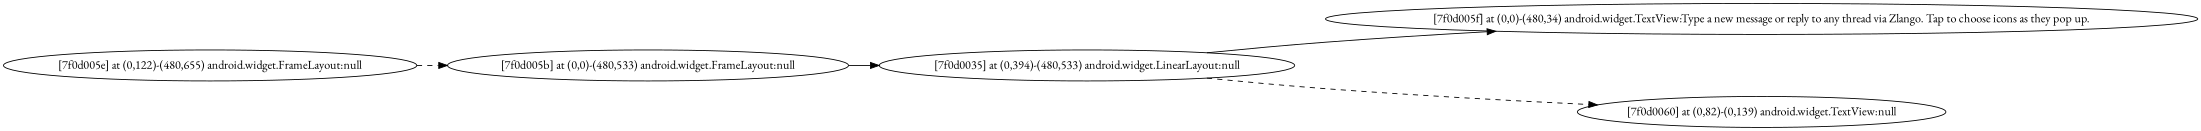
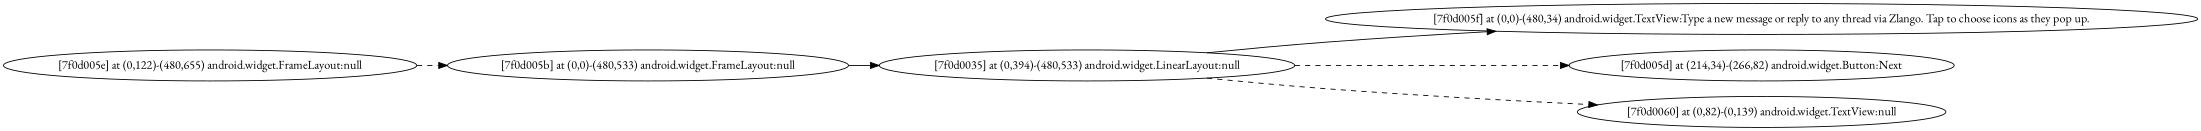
  strict digraph {
    rankdir=LR
    fontname="EB Garamond"
    node [fontname="EB Garamond"]
    edge [style=dashed fontname="EB Garamond"]
    n1 [label="[7f0d005e] at (0,122)-(480,655) android.widget.FrameLayout:null"]
    n2 [label="[7f0d005b] at (0,0)-(480,533) android.widget.FrameLayout:null"]
    n3 [label="[7f0d0035] at (0,394)-(480,533) android.widget.LinearLayout:null"]
    n4 [label="[7f0d005f] at (0,0)-(480,34) android.widget.TextView:Type a new message or reply to any thread via Zlango. Tap to choose icons as they pop up."]
+   n5 [label="[7f0d005d] at (214,34)-(266,82) android.widget.Button:Next"]
    n6 [label="[7f0d0060] at (0,82)-(0,139) android.widget.TextView:null"]
    n1 -> n2
    n2 -> n3 [style=solid]
    n3 -> n4 [style=solid]
+   n3 -> n5
    n3 -> n6
  }
